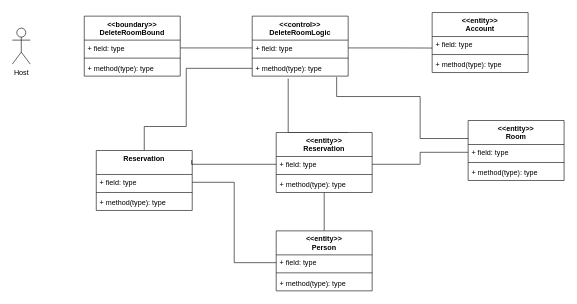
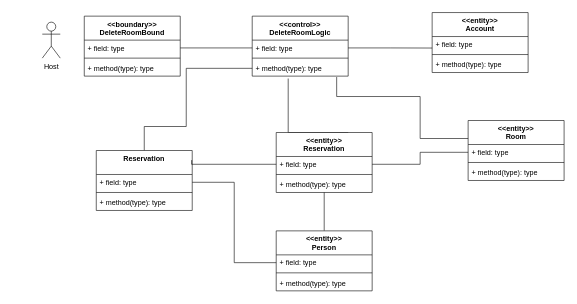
  <mxCell id="0" />
  <mxCell id="1" parent="0" />
  <mxCell id="2" value="&lt;&lt;boundary&gt;&gt;&#10;DeleteRoomBound" style="swimlane;fontStyle=1;align=center;verticalAlign=top;childLayout=stackLayout;horizontal=1;startSize=40;horizontalStack=0;resizeParent=1;resizeParentMax=0;resizeLast=0;collapsible=1;marginBottom=0;" parent="1" vertex="1"><mxGeometry x="140" y="26" width="160" height="100" as="geometry" /></mxCell>
  <mxCell id="3" value="+ field: type" style="text;strokeColor=none;fillColor=none;align=left;verticalAlign=top;spacingLeft=4;spacingRight=4;overflow=hidden;rotatable=0;points=[[0,0.5],[1,0.5]];portConstraint=eastwest;" parent="2" vertex="1"><mxGeometry y="40" width="160" height="26" as="geometry" /></mxCell>
  <mxCell id="4" value="" style="line;strokeWidth=1;fillColor=none;align=left;verticalAlign=middle;spacingTop=-1;spacingLeft=3;spacingRight=3;rotatable=0;labelPosition=right;points=[];portConstraint=eastwest;" parent="2" vertex="1"><mxGeometry y="66" width="160" height="8" as="geometry" /></mxCell>
  <mxCell id="5" value="+ method(type): type" style="text;strokeColor=none;fillColor=none;align=left;verticalAlign=top;spacingLeft=4;spacingRight=4;overflow=hidden;rotatable=0;points=[[0,0.5],[1,0.5]];portConstraint=eastwest;" parent="2" vertex="1"><mxGeometry y="74" width="160" height="26" as="geometry" /></mxCell>
  <mxCell id="6" value="&lt;&lt;control&gt;&gt;&#10;DeleteRoomLogic" style="swimlane;fontStyle=1;align=center;verticalAlign=top;childLayout=stackLayout;horizontal=1;startSize=40;horizontalStack=0;resizeParent=1;resizeParentMax=0;resizeLast=0;collapsible=1;marginBottom=0;" parent="1" vertex="1"><mxGeometry x="420" y="26" width="160" height="100" as="geometry" /></mxCell>
  <mxCell id="7" value="+ field: type" style="text;strokeColor=none;fillColor=none;align=left;verticalAlign=top;spacingLeft=4;spacingRight=4;overflow=hidden;rotatable=0;points=[[0,0.5],[1,0.5]];portConstraint=eastwest;" parent="6" vertex="1"><mxGeometry y="40" width="160" height="26" as="geometry" /></mxCell>
  <mxCell id="8" value="" style="line;strokeWidth=1;fillColor=none;align=left;verticalAlign=middle;spacingTop=-1;spacingLeft=3;spacingRight=3;rotatable=0;labelPosition=right;points=[];portConstraint=eastwest;" parent="6" vertex="1"><mxGeometry y="66" width="160" height="8" as="geometry" /></mxCell>
  <mxCell id="9" value="+ method(type): type" style="text;strokeColor=none;fillColor=none;align=left;verticalAlign=top;spacingLeft=4;spacingRight=4;overflow=hidden;rotatable=0;points=[[0,0.5],[1,0.5]];portConstraint=eastwest;" parent="6" vertex="1"><mxGeometry y="74" width="160" height="26" as="geometry" /></mxCell>
  <mxCell id="10" style="edgeStyle=orthogonalEdgeStyle;rounded=0;orthogonalLoop=1;jettySize=auto;html=1;exitX=0.75;exitY=0;exitDx=0;exitDy=0;endArrow=none;endFill=0;" edge="1" parent="1" source="11"><mxGeometry relative="1" as="geometry"><mxPoint x="480" y="130" as="targetPoint" /><Array as="points"><mxPoint x="480" y="220" /></Array></mxGeometry></mxCell>
  <mxCell id="11" value="&lt;&lt;entity&gt;&gt;&#10;Reservation" style="swimlane;fontStyle=1;align=center;verticalAlign=top;childLayout=stackLayout;horizontal=1;startSize=40;horizontalStack=0;resizeParent=1;resizeParentMax=0;resizeLast=0;collapsible=1;marginBottom=0;" parent="1" vertex="1"><mxGeometry x="460" y="220" width="160" height="100" as="geometry" /></mxCell>
  <mxCell id="12" value="+ field: type" style="text;strokeColor=none;fillColor=none;align=left;verticalAlign=top;spacingLeft=4;spacingRight=4;overflow=hidden;rotatable=0;points=[[0,0.5],[1,0.5]];portConstraint=eastwest;" parent="11" vertex="1"><mxGeometry y="40" width="160" height="26" as="geometry" /></mxCell>
  <mxCell id="13" value="" style="line;strokeWidth=1;fillColor=none;align=left;verticalAlign=middle;spacingTop=-1;spacingLeft=3;spacingRight=3;rotatable=0;labelPosition=right;points=[];portConstraint=eastwest;" parent="11" vertex="1"><mxGeometry y="66" width="160" height="8" as="geometry" /></mxCell>
  <mxCell id="14" value="+ method(type): type" style="text;strokeColor=none;fillColor=none;align=left;verticalAlign=top;spacingLeft=4;spacingRight=4;overflow=hidden;rotatable=0;points=[[0,0.5],[1,0.5]];portConstraint=eastwest;" parent="11" vertex="1"><mxGeometry y="74" width="160" height="26" as="geometry" /></mxCell>
- <mxCell id="15" value="Host" style="shape=umlActor;verticalLabelPosition=bottom;verticalAlign=top;html=1;outlineConnect=0;" vertex="1" parent="1"><mxGeometry x="20" y="46" width="30" height="60" as="geometry" /></mxCell>
+ <mxCell id="15" value="Host" style="shape=umlActor;verticalLabelPosition=bottom;verticalAlign=top;html=1;outlineConnect=0;" vertex="1" parent="1"><mxGeometry x="70" y="36" width="30" height="60" as="geometry" /></mxCell>
  <mxCell id="16" style="edgeStyle=orthogonalEdgeStyle;rounded=0;orthogonalLoop=1;jettySize=auto;html=1;exitX=0.5;exitY=0;exitDx=0;exitDy=0;entryX=0.88;entryY=1.058;entryDx=0;entryDy=0;entryPerimeter=0;endArrow=none;endFill=0;" edge="1" parent="1" source="17" target="9"><mxGeometry relative="1" as="geometry"><Array as="points"><mxPoint x="860" y="230" /><mxPoint x="700" y="230" /><mxPoint x="700" y="160" /><mxPoint x="561" y="160" /></Array></mxGeometry></mxCell>
  <mxCell id="17" value="&lt;&lt;entity&gt;&gt;&#10;Room" style="swimlane;fontStyle=1;align=center;verticalAlign=top;childLayout=stackLayout;horizontal=1;startSize=40;horizontalStack=0;resizeParent=1;resizeParentMax=0;resizeLast=0;collapsible=1;marginBottom=0;" vertex="1" parent="1"><mxGeometry x="780" y="200" width="160" height="100" as="geometry" /></mxCell>
  <mxCell id="18" value="+ field: type" style="text;strokeColor=none;fillColor=none;align=left;verticalAlign=top;spacingLeft=4;spacingRight=4;overflow=hidden;rotatable=0;points=[[0,0.5],[1,0.5]];portConstraint=eastwest;" vertex="1" parent="17"><mxGeometry y="40" width="160" height="26" as="geometry" /></mxCell>
  <mxCell id="19" value="" style="line;strokeWidth=1;fillColor=none;align=left;verticalAlign=middle;spacingTop=-1;spacingLeft=3;spacingRight=3;rotatable=0;labelPosition=right;points=[];portConstraint=eastwest;" vertex="1" parent="17"><mxGeometry y="66" width="160" height="8" as="geometry" /></mxCell>
  <mxCell id="20" value="+ method(type): type" style="text;strokeColor=none;fillColor=none;align=left;verticalAlign=top;spacingLeft=4;spacingRight=4;overflow=hidden;rotatable=0;points=[[0,0.5],[1,0.5]];portConstraint=eastwest;" vertex="1" parent="17"><mxGeometry y="74" width="160" height="26" as="geometry" /></mxCell>
  <mxCell id="21" value="&lt;&lt;entity&gt;&gt;&#10;Account" style="swimlane;fontStyle=1;align=center;verticalAlign=top;childLayout=stackLayout;horizontal=1;startSize=40;horizontalStack=0;resizeParent=1;resizeParentMax=0;resizeLast=0;collapsible=1;marginBottom=0;" vertex="1" parent="1"><mxGeometry x="720" y="20" width="160" height="100" as="geometry" /></mxCell>
  <mxCell id="22" value="+ field: type" style="text;strokeColor=none;fillColor=none;align=left;verticalAlign=top;spacingLeft=4;spacingRight=4;overflow=hidden;rotatable=0;points=[[0,0.5],[1,0.5]];portConstraint=eastwest;" vertex="1" parent="21"><mxGeometry y="40" width="160" height="26" as="geometry" /></mxCell>
  <mxCell id="23" value="" style="line;strokeWidth=1;fillColor=none;align=left;verticalAlign=middle;spacingTop=-1;spacingLeft=3;spacingRight=3;rotatable=0;labelPosition=right;points=[];portConstraint=eastwest;" vertex="1" parent="21"><mxGeometry y="66" width="160" height="8" as="geometry" /></mxCell>
  <mxCell id="24" value="+ method(type): type" style="text;strokeColor=none;fillColor=none;align=left;verticalAlign=top;spacingLeft=4;spacingRight=4;overflow=hidden;rotatable=0;points=[[0,0.5],[1,0.5]];portConstraint=eastwest;" vertex="1" parent="21"><mxGeometry y="74" width="160" height="26" as="geometry" /></mxCell>
  <mxCell id="25" style="edgeStyle=orthogonalEdgeStyle;rounded=0;orthogonalLoop=1;jettySize=auto;html=1;exitX=1;exitY=0.5;exitDx=0;exitDy=0;entryX=0;entryY=0.5;entryDx=0;entryDy=0;endArrow=none;endFill=0;" edge="1" parent="1" source="3" target="7"><mxGeometry relative="1" as="geometry" /></mxCell>
  <mxCell id="26" style="edgeStyle=orthogonalEdgeStyle;rounded=0;orthogonalLoop=1;jettySize=auto;html=1;exitX=1;exitY=0.5;exitDx=0;exitDy=0;entryX=0;entryY=0.737;entryDx=0;entryDy=0;entryPerimeter=0;endArrow=none;endFill=0;" edge="1" parent="1" source="7" target="22"><mxGeometry relative="1" as="geometry" /></mxCell>
  <mxCell id="27" style="edgeStyle=orthogonalEdgeStyle;rounded=0;orthogonalLoop=1;jettySize=auto;html=1;exitX=0.5;exitY=0;exitDx=0;exitDy=0;entryX=0.5;entryY=1;entryDx=0;entryDy=0;entryPerimeter=0;endArrow=none;endFill=0;" edge="1" parent="1" source="28" target="14"><mxGeometry relative="1" as="geometry" /></mxCell>
  <mxCell id="28" value="&lt;&lt;entity&gt;&gt;&#10;Person" style="swimlane;fontStyle=1;align=center;verticalAlign=top;childLayout=stackLayout;horizontal=1;startSize=40;horizontalStack=0;resizeParent=1;resizeParentMax=0;resizeLast=0;collapsible=1;marginBottom=0;" vertex="1" parent="1"><mxGeometry x="460" y="384" width="160" height="100" as="geometry" /></mxCell>
  <mxCell id="29" value="+ field: type" style="text;strokeColor=none;fillColor=none;align=left;verticalAlign=top;spacingLeft=4;spacingRight=4;overflow=hidden;rotatable=0;points=[[0,0.5],[1,0.5]];portConstraint=eastwest;" vertex="1" parent="28"><mxGeometry y="40" width="160" height="26" as="geometry" /></mxCell>
  <mxCell id="30" value="" style="line;strokeWidth=1;fillColor=none;align=left;verticalAlign=middle;spacingTop=-1;spacingLeft=3;spacingRight=3;rotatable=0;labelPosition=right;points=[];portConstraint=eastwest;" vertex="1" parent="28"><mxGeometry y="66" width="160" height="8" as="geometry" /></mxCell>
  <mxCell id="31" value="+ method(type): type" style="text;strokeColor=none;fillColor=none;align=left;verticalAlign=top;spacingLeft=4;spacingRight=4;overflow=hidden;rotatable=0;points=[[0,0.5],[1,0.5]];portConstraint=eastwest;" vertex="1" parent="28"><mxGeometry y="74" width="160" height="26" as="geometry" /></mxCell>
  <mxCell id="32" style="edgeStyle=orthogonalEdgeStyle;rounded=0;orthogonalLoop=1;jettySize=auto;html=1;exitX=1;exitY=0.5;exitDx=0;exitDy=0;entryX=0;entryY=0.5;entryDx=0;entryDy=0;endArrow=none;endFill=0;" edge="1" parent="1" source="12" target="18"><mxGeometry relative="1" as="geometry" /></mxCell>
  <mxCell id="33" style="edgeStyle=orthogonalEdgeStyle;rounded=0;orthogonalLoop=1;jettySize=auto;html=1;exitX=0.5;exitY=0;exitDx=0;exitDy=0;entryX=0;entryY=0.5;entryDx=0;entryDy=0;endArrow=none;endFill=0;" edge="1" parent="1" source="34" target="9"><mxGeometry relative="1" as="geometry"><Array as="points"><mxPoint x="240" y="210" /><mxPoint x="310" y="210" /><mxPoint x="310" y="113" /></Array></mxGeometry></mxCell>
  <mxCell id="34" value="Reservation" style="swimlane;fontStyle=1;align=center;verticalAlign=top;childLayout=stackLayout;horizontal=1;startSize=40;horizontalStack=0;resizeParent=1;resizeParentMax=0;resizeLast=0;collapsible=1;marginBottom=0;" vertex="1" parent="1"><mxGeometry x="160" y="250" width="160" height="100" as="geometry" /></mxCell>
  <mxCell id="35" value="+ field: type" style="text;strokeColor=none;fillColor=none;align=left;verticalAlign=top;spacingLeft=4;spacingRight=4;overflow=hidden;rotatable=0;points=[[0,0.5],[1,0.5]];portConstraint=eastwest;" vertex="1" parent="34"><mxGeometry y="40" width="160" height="26" as="geometry" /></mxCell>
  <mxCell id="36" value="" style="line;strokeWidth=1;fillColor=none;align=left;verticalAlign=middle;spacingTop=-1;spacingLeft=3;spacingRight=3;rotatable=0;labelPosition=right;points=[];portConstraint=eastwest;" vertex="1" parent="34"><mxGeometry y="66" width="160" height="8" as="geometry" /></mxCell>
  <mxCell id="37" value="+ method(type): type" style="text;strokeColor=none;fillColor=none;align=left;verticalAlign=top;spacingLeft=4;spacingRight=4;overflow=hidden;rotatable=0;points=[[0,0.5],[1,0.5]];portConstraint=eastwest;" vertex="1" parent="34"><mxGeometry y="74" width="160" height="26" as="geometry" /></mxCell>
  <mxCell id="38" style="edgeStyle=orthogonalEdgeStyle;rounded=0;orthogonalLoop=1;jettySize=auto;html=1;exitX=0;exitY=0.5;exitDx=0;exitDy=0;endArrow=none;endFill=0;" edge="1" parent="1" source="29" target="35"><mxGeometry relative="1" as="geometry" /></mxCell>
  <mxCell id="39" style="edgeStyle=orthogonalEdgeStyle;rounded=0;orthogonalLoop=1;jettySize=auto;html=1;exitX=0;exitY=0.5;exitDx=0;exitDy=0;entryX=0.994;entryY=0.16;entryDx=0;entryDy=0;entryPerimeter=0;endArrow=none;endFill=0;" edge="1" parent="1" source="12" target="34"><mxGeometry relative="1" as="geometry"><Array as="points"><mxPoint x="319" y="273" /></Array></mxGeometry></mxCell>
